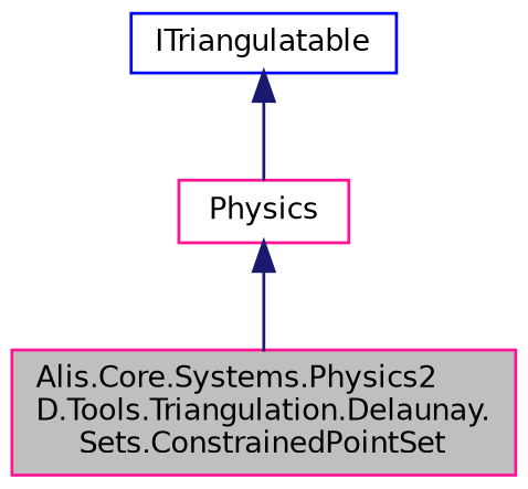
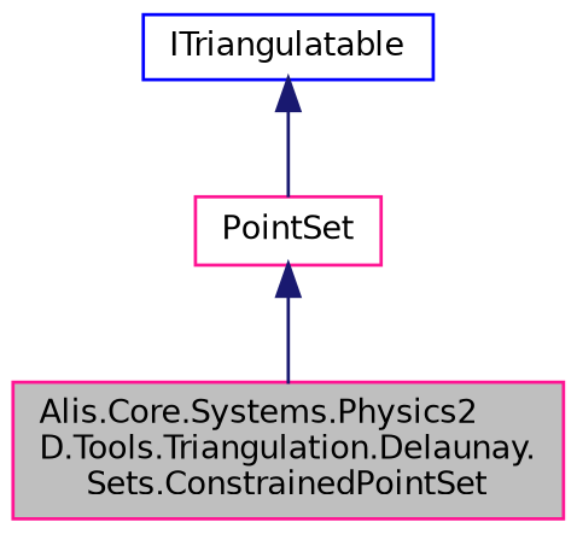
  digraph {
    node [color=deeppink fillcolor=white fontname=Helvetica fontsize=10 shape=record style=filled]
    edge [color=midnightblue dir=back fontname=Helvetica fontsize=10 labelfontname=Helvetica labelfontsize=10 style=solid]
    n1 [fillcolor=grey75 fontcolor=black height=0.2 label="Alis.Core.Systems.Physics2\lD.Tools.Triangulation.Delaunay.\lSets.ConstrainedPointSet" width=0.4]
-   n2 [height=0.2 label=Physics width=0.4]
+   n2 [height=0.2 label=PointSet width=0.4]
    n3 [color=blue height=0.2 label=ITriangulatable width=0.4]
    n2 -> n1
    n3 -> n2
  }
